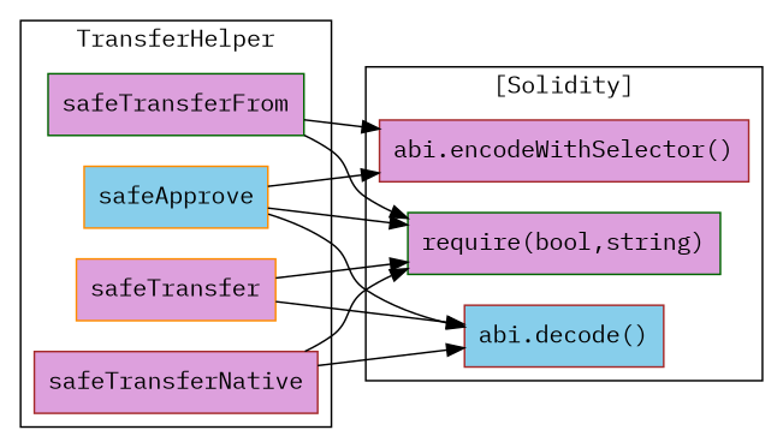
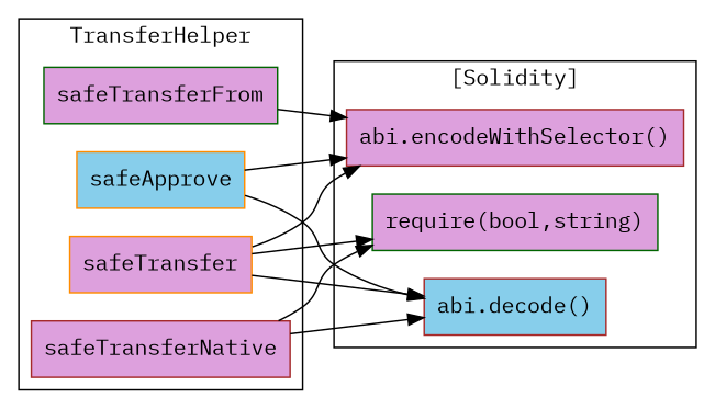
  strict digraph {
    fontname="IBM Plex Mono"
    rankdir=LR
    node [color=brown fillcolor=plum fontname="IBM Plex Mono" shape=box style=filled]
    edge [fontname="IBM Plex Mono"]
    n1 [color=darkgreen label=safeTransferFrom]
    n2 [color=darkorange fillcolor=skyblue label=safeApprove]
    n3 [label=safeTransferNative]
    n4 [color=darkorange label=safeTransfer]
    "require(bool,string)" [color=darkgreen]
    "abi.encodeWithSelector()"
    "abi.decode()" [fillcolor=skyblue]
    subgraph cluster_1 {
      label=TransferHelper
      n1
      n2
      n3
      n4
    }
    subgraph cluster_2 {
      label="[Solidity]"
      "require(bool,string)"
      "abi.encodeWithSelector()"
      "abi.decode()"
    }
-   n1 -> "require(bool,string)"
    n1 -> "abi.encodeWithSelector()"
-   n2 -> "require(bool,string)"
    n2 -> "abi.encodeWithSelector()"
    n2 -> "abi.decode()"
    n3 -> "require(bool,string)"
    n3 -> "abi.decode()"
    n4 -> "require(bool,string)"
+   n4 -> "abi.encodeWithSelector()"
    n4 -> "abi.decode()"
  }
